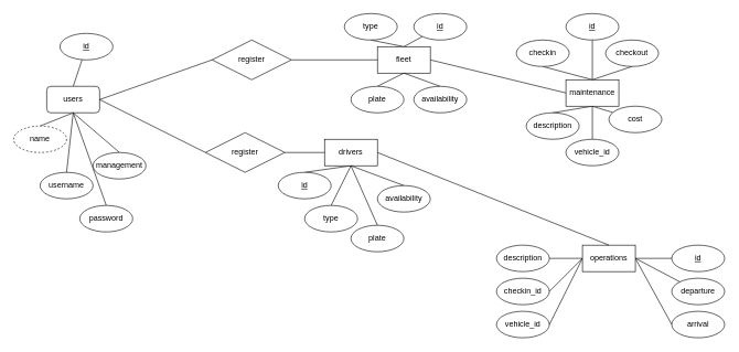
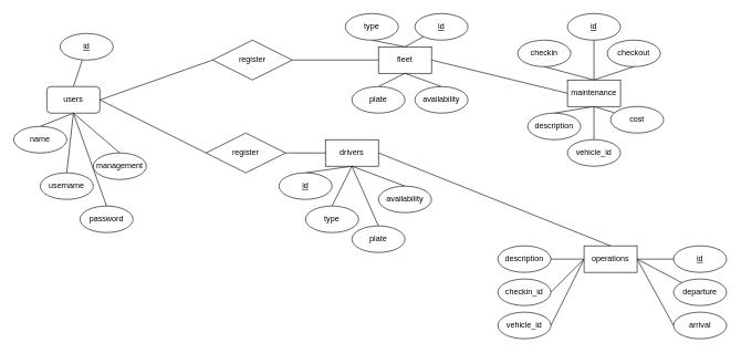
  <mxCell id="0" />
  <mxCell id="1" parent="0" />
  <mxCell id="2" style="rounded=0;orthogonalLoop=1;jettySize=auto;html=1;exitX=0.5;exitY=1;exitDx=0;exitDy=0;entryX=0.5;entryY=0;entryDx=0;entryDy=0;endArrow=none;endFill=0;" edge="1" parent="1" source="6" target="18"><mxGeometry relative="1" as="geometry" /></mxCell>
  <mxCell id="3" style="rounded=0;orthogonalLoop=1;jettySize=auto;html=1;exitX=0.5;exitY=1;exitDx=0;exitDy=0;entryX=0.5;entryY=0;entryDx=0;entryDy=0;endArrow=none;endFill=0;" edge="1" parent="1" source="6" target="20"><mxGeometry relative="1" as="geometry" /></mxCell>
  <mxCell id="4" style="rounded=0;orthogonalLoop=1;jettySize=auto;html=1;exitX=0.5;exitY=1;exitDx=0;exitDy=0;entryX=0.5;entryY=0;entryDx=0;entryDy=0;endArrow=none;endFill=0;" edge="1" parent="1" source="6" target="19"><mxGeometry relative="1" as="geometry" /></mxCell>
  <mxCell id="5" style="rounded=0;orthogonalLoop=1;jettySize=auto;html=1;exitX=0.5;exitY=0;exitDx=0;exitDy=0;endArrow=none;endFill=0;" edge="1" parent="1" source="6" target="17"><mxGeometry relative="1" as="geometry" /></mxCell>
  <mxCell id="6" value="users" style="whiteSpace=wrap;html=1;align=center;rounded=1;" vertex="1" parent="1"><mxGeometry x="70" y="130" width="80" height="40" as="geometry" /></mxCell>
  <mxCell id="7" style="rounded=0;orthogonalLoop=1;jettySize=auto;html=1;exitX=0.5;exitY=1;exitDx=0;exitDy=0;entryX=0.5;entryY=0;entryDx=0;entryDy=0;endArrow=none;endFill=0;" edge="1" parent="1" source="8" target="21"><mxGeometry relative="1" as="geometry" /></mxCell>
  <mxCell id="8" value="drivers" style="whiteSpace=wrap;html=1;align=center;" vertex="1" parent="1"><mxGeometry x="490" y="210" width="80" height="40" as="geometry" /></mxCell>
  <mxCell id="9" style="rounded=0;orthogonalLoop=1;jettySize=auto;html=1;exitX=0.5;exitY=0;exitDx=0;exitDy=0;entryX=0.5;entryY=1;entryDx=0;entryDy=0;endArrow=none;endFill=0;" edge="1" parent="1" source="11" target="28"><mxGeometry relative="1" as="geometry" /></mxCell>
  <mxCell id="10" style="rounded=0;orthogonalLoop=1;jettySize=auto;html=1;exitX=1;exitY=0.5;exitDx=0;exitDy=0;entryX=0;entryY=0.5;entryDx=0;entryDy=0;endArrow=none;endFill=0;" edge="1" parent="1" source="11" target="16"><mxGeometry relative="1" as="geometry" /></mxCell>
  <mxCell id="11" value="fleet" style="whiteSpace=wrap;html=1;align=center;" vertex="1" parent="1"><mxGeometry x="570" y="70" width="80" height="40" as="geometry" /></mxCell>
  <mxCell id="12" style="rounded=0;orthogonalLoop=1;jettySize=auto;html=1;entryX=0.5;entryY=1;entryDx=0;entryDy=0;endArrow=none;endFill=0;exitX=0.5;exitY=0;exitDx=0;exitDy=0;" edge="1" parent="1" source="16" target="39"><mxGeometry relative="1" as="geometry" /></mxCell>
  <mxCell id="13" style="rounded=0;orthogonalLoop=1;jettySize=auto;html=1;exitX=0.5;exitY=1;exitDx=0;exitDy=0;endArrow=none;endFill=0;" edge="1" parent="1" source="16" target="44"><mxGeometry relative="1" as="geometry" /></mxCell>
  <mxCell id="14" style="rounded=0;orthogonalLoop=1;jettySize=auto;html=1;exitX=0.5;exitY=1;exitDx=0;exitDy=0;entryX=0.5;entryY=0;entryDx=0;entryDy=0;endArrow=none;endFill=0;" edge="1" parent="1" source="16" target="40"><mxGeometry relative="1" as="geometry" /></mxCell>
  <mxCell id="15" style="rounded=0;orthogonalLoop=1;jettySize=auto;html=1;exitX=0.5;exitY=1;exitDx=0;exitDy=0;endArrow=none;endFill=0;" edge="1" parent="1" source="16" target="43"><mxGeometry relative="1" as="geometry" /></mxCell>
  <mxCell id="16" value="maintenance" style="whiteSpace=wrap;html=1;align=center;" vertex="1" parent="1"><mxGeometry x="855" y="120" width="80" height="40" as="geometry" /></mxCell>
  <mxCell id="17" value="id" style="ellipse;whiteSpace=wrap;html=1;align=center;fontStyle=4;" vertex="1" parent="1"><mxGeometry x="90" y="50" width="80" height="40" as="geometry" /></mxCell>
- <mxCell id="18" value="name" style="ellipse;whiteSpace=wrap;html=1;align=center;dashed=1;" vertex="1" parent="1"><mxGeometry x="20" y="190" width="80" height="40" as="geometry" /></mxCell>
+ <mxCell id="18" value="name" style="ellipse;whiteSpace=wrap;html=1;align=center;" vertex="1" parent="1"><mxGeometry x="20" y="190" width="80" height="40" as="geometry" /></mxCell>
  <mxCell id="19" value="username" style="ellipse;whiteSpace=wrap;html=1;align=center;" vertex="1" parent="1"><mxGeometry x="60" y="260" width="80" height="40" as="geometry" /></mxCell>
  <mxCell id="20" value="password" style="ellipse;whiteSpace=wrap;html=1;align=center;" vertex="1" parent="1"><mxGeometry x="120" y="310" width="80" height="40" as="geometry" /></mxCell>
  <mxCell id="21" value="id" style="ellipse;whiteSpace=wrap;html=1;align=center;fontStyle=4;" vertex="1" parent="1"><mxGeometry x="420" y="260" width="80" height="40" as="geometry" /></mxCell>
  <mxCell id="22" style="rounded=0;orthogonalLoop=1;jettySize=auto;html=1;endArrow=none;endFill=0;exitX=0.5;exitY=0;exitDx=0;exitDy=0;" edge="1" parent="1" target="23" source="16"><mxGeometry relative="1" as="geometry"><mxPoint x="935" y="110" as="sourcePoint" /></mxGeometry></mxCell>
  <mxCell id="23" value="id" style="ellipse;whiteSpace=wrap;html=1;align=center;fontStyle=4;" vertex="1" parent="1"><mxGeometry x="855" y="20" width="80" height="40" as="geometry" /></mxCell>
  <mxCell id="24" style="rounded=0;orthogonalLoop=1;jettySize=auto;html=1;endArrow=none;endFill=0;exitX=0.5;exitY=0;exitDx=0;exitDy=0;" edge="1" parent="1" target="25" source="11"><mxGeometry relative="1" as="geometry"><mxPoint x="640" y="110" as="sourcePoint" /></mxGeometry></mxCell>
  <mxCell id="25" value="id" style="ellipse;whiteSpace=wrap;html=1;align=center;fontStyle=4;" vertex="1" parent="1"><mxGeometry x="625" y="20" width="80" height="40" as="geometry" /></mxCell>
  <mxCell id="26" style="rounded=0;orthogonalLoop=1;jettySize=auto;html=1;entryX=0.5;entryY=0;entryDx=0;entryDy=0;endArrow=none;endFill=0;exitX=0.5;exitY=1;exitDx=0;exitDy=0;" edge="1" parent="1" target="30" source="11"><mxGeometry relative="1" as="geometry"><mxPoint x="620" y="170" as="sourcePoint" /></mxGeometry></mxCell>
  <mxCell id="27" style="rounded=0;orthogonalLoop=1;jettySize=auto;html=1;exitX=0.5;exitY=1;exitDx=0;exitDy=0;entryX=0.5;entryY=0;entryDx=0;entryDy=0;endArrow=none;endFill=0;" edge="1" parent="1" target="29" source="11"><mxGeometry relative="1" as="geometry"><mxPoint x="620" y="160" as="sourcePoint" /></mxGeometry></mxCell>
  <mxCell id="28" value="type" style="ellipse;whiteSpace=wrap;html=1;align=center;" vertex="1" parent="1"><mxGeometry x="520" y="20" width="80" height="40" as="geometry" /></mxCell>
  <mxCell id="29" value="plate" style="ellipse;whiteSpace=wrap;html=1;align=center;" vertex="1" parent="1"><mxGeometry x="530" y="130" width="80" height="40" as="geometry" /></mxCell>
  <mxCell id="30" value="availability" style="ellipse;whiteSpace=wrap;html=1;align=center;" vertex="1" parent="1"><mxGeometry x="625" y="130" width="80" height="40" as="geometry" /></mxCell>
  <mxCell id="31" style="rounded=0;orthogonalLoop=1;jettySize=auto;html=1;exitX=0.5;exitY=1;exitDx=0;exitDy=0;entryX=0.5;entryY=0;entryDx=0;entryDy=0;endArrow=none;endFill=0;" edge="1" parent="1" target="32" source="6"><mxGeometry relative="1" as="geometry"><mxPoint x="150" y="130" as="sourcePoint" /></mxGeometry></mxCell>
  <mxCell id="32" value="management" style="ellipse;whiteSpace=wrap;html=1;align=center;" vertex="1" parent="1"><mxGeometry x="140" y="230" width="80" height="40" as="geometry" /></mxCell>
  <mxCell id="33" style="rounded=0;orthogonalLoop=1;jettySize=auto;html=1;entryX=0.5;entryY=0;entryDx=0;entryDy=0;endArrow=none;endFill=0;exitX=0.5;exitY=1;exitDx=0;exitDy=0;" edge="1" parent="1" target="36" source="8"><mxGeometry relative="1" as="geometry"><mxPoint x="530" y="260" as="sourcePoint" /></mxGeometry></mxCell>
  <mxCell id="34" style="rounded=0;orthogonalLoop=1;jettySize=auto;html=1;entryX=0.5;entryY=0;entryDx=0;entryDy=0;endArrow=none;endFill=0;exitX=0.5;exitY=1;exitDx=0;exitDy=0;" edge="1" parent="1" target="38" source="8"><mxGeometry relative="1" as="geometry"><mxPoint x="530" y="260" as="sourcePoint" /></mxGeometry></mxCell>
  <mxCell id="35" style="rounded=0;orthogonalLoop=1;jettySize=auto;html=1;entryX=0.5;entryY=0;entryDx=0;entryDy=0;endArrow=none;endFill=0;exitX=0.5;exitY=1;exitDx=0;exitDy=0;" edge="1" parent="1" target="37" source="8"><mxGeometry relative="1" as="geometry"><mxPoint x="540" y="270" as="sourcePoint" /></mxGeometry></mxCell>
  <mxCell id="36" value="type" style="ellipse;whiteSpace=wrap;html=1;align=center;" vertex="1" parent="1"><mxGeometry x="460" y="310" width="80" height="40" as="geometry" /></mxCell>
  <mxCell id="37" value="plate" style="ellipse;whiteSpace=wrap;html=1;align=center;" vertex="1" parent="1"><mxGeometry x="530" y="340" width="80" height="40" as="geometry" /></mxCell>
  <mxCell id="38" value="availability" style="ellipse;whiteSpace=wrap;html=1;align=center;" vertex="1" parent="1"><mxGeometry x="570" y="280" width="80" height="40" as="geometry" /></mxCell>
  <mxCell id="39" value="checkin" style="ellipse;whiteSpace=wrap;html=1;align=center;" vertex="1" parent="1"><mxGeometry x="780" y="60" width="80" height="40" as="geometry" /></mxCell>
  <mxCell id="40" value="description" style="ellipse;whiteSpace=wrap;html=1;align=center;" vertex="1" parent="1"><mxGeometry x="795" y="170" width="80" height="40" as="geometry" /></mxCell>
  <mxCell id="41" style="rounded=0;orthogonalLoop=1;jettySize=auto;html=1;entryX=0.5;entryY=0;entryDx=0;entryDy=0;endArrow=none;endFill=0;exitX=0.5;exitY=1;exitDx=0;exitDy=0;" edge="1" parent="1" source="42" target="16"><mxGeometry relative="1" as="geometry" /></mxCell>
  <mxCell id="42" value="checkout" style="ellipse;whiteSpace=wrap;html=1;align=center;" vertex="1" parent="1"><mxGeometry x="915" y="60" width="80" height="40" as="geometry" /></mxCell>
  <mxCell id="43" value="vehicle_id" style="ellipse;whiteSpace=wrap;html=1;align=center;" vertex="1" parent="1"><mxGeometry x="855" y="210" width="80" height="40" as="geometry" /></mxCell>
  <mxCell id="44" value="cost" style="ellipse;whiteSpace=wrap;html=1;align=center;" vertex="1" parent="1"><mxGeometry x="920" y="160" width="80" height="40" as="geometry" /></mxCell>
  <mxCell id="45" style="rounded=0;orthogonalLoop=1;jettySize=auto;html=1;exitX=1;exitY=0.5;exitDx=0;exitDy=0;entryX=0;entryY=0.5;entryDx=0;entryDy=0;endArrow=none;endFill=0;" edge="1" parent="1" source="51" target="52"><mxGeometry relative="1" as="geometry" /></mxCell>
  <mxCell id="46" style="rounded=0;orthogonalLoop=1;jettySize=auto;html=1;exitX=1;exitY=0.5;exitDx=0;exitDy=0;endArrow=none;endFill=0;" edge="1" parent="1" source="51" target="53"><mxGeometry relative="1" as="geometry" /></mxCell>
  <mxCell id="47" style="rounded=0;orthogonalLoop=1;jettySize=auto;html=1;exitX=1;exitY=0.5;exitDx=0;exitDy=0;entryX=0;entryY=0.5;entryDx=0;entryDy=0;endArrow=none;endFill=0;" edge="1" parent="1" source="51" target="55"><mxGeometry relative="1" as="geometry" /></mxCell>
  <mxCell id="48" style="rounded=0;orthogonalLoop=1;jettySize=auto;html=1;exitX=0;exitY=0.5;exitDx=0;exitDy=0;entryX=1;entryY=0.5;entryDx=0;entryDy=0;endArrow=none;endFill=0;" edge="1" parent="1" source="51" target="56"><mxGeometry relative="1" as="geometry" /></mxCell>
  <mxCell id="49" style="rounded=0;orthogonalLoop=1;jettySize=auto;html=1;entryX=1;entryY=0.5;entryDx=0;entryDy=0;endArrow=none;endFill=0;exitX=0;exitY=0.5;exitDx=0;exitDy=0;" edge="1" parent="1" source="51" target="57"><mxGeometry relative="1" as="geometry" /></mxCell>
  <mxCell id="50" style="rounded=0;orthogonalLoop=1;jettySize=auto;html=1;exitX=0;exitY=0.5;exitDx=0;exitDy=0;entryX=1;entryY=0.5;entryDx=0;entryDy=0;endArrow=none;endFill=0;" edge="1" parent="1" source="51" target="54"><mxGeometry relative="1" as="geometry" /></mxCell>
  <mxCell id="51" value="operations" style="whiteSpace=wrap;html=1;align=center;" vertex="1" parent="1"><mxGeometry x="880" y="370" width="80" height="40" as="geometry" /></mxCell>
  <mxCell id="52" value="id" style="ellipse;whiteSpace=wrap;html=1;align=center;fontStyle=4;" vertex="1" parent="1"><mxGeometry x="1015" y="370" width="80" height="40" as="geometry" /></mxCell>
  <mxCell id="53" value="departure" style="ellipse;whiteSpace=wrap;html=1;align=center;" vertex="1" parent="1"><mxGeometry x="1015" y="420" width="80" height="40" as="geometry" /></mxCell>
  <mxCell id="54" value="description" style="ellipse;whiteSpace=wrap;html=1;align=center;" vertex="1" parent="1"><mxGeometry x="750" y="370" width="80" height="40" as="geometry" /></mxCell>
  <mxCell id="55" value="arrival" style="ellipse;whiteSpace=wrap;html=1;align=center;" vertex="1" parent="1"><mxGeometry x="1015" y="470" width="80" height="40" as="geometry" /></mxCell>
  <mxCell id="56" value="vehicle_id" style="ellipse;whiteSpace=wrap;html=1;align=center;" vertex="1" parent="1"><mxGeometry x="750" y="470" width="80" height="40" as="geometry" /></mxCell>
  <mxCell id="57" value="checkin_id" style="ellipse;whiteSpace=wrap;html=1;align=center;" vertex="1" parent="1"><mxGeometry x="750" y="420" width="80" height="40" as="geometry" /></mxCell>
  <mxCell id="58" style="rounded=0;orthogonalLoop=1;jettySize=auto;html=1;exitX=1;exitY=0.5;exitDx=0;exitDy=0;entryX=0;entryY=0.5;entryDx=0;entryDy=0;endArrow=none;endFill=0;" edge="1" parent="1" source="60" target="11"><mxGeometry relative="1" as="geometry" /></mxCell>
  <mxCell id="59" style="rounded=0;orthogonalLoop=1;jettySize=auto;html=1;exitX=0;exitY=0.5;exitDx=0;exitDy=0;entryX=1;entryY=0.5;entryDx=0;entryDy=0;endArrow=none;endFill=0;" edge="1" parent="1" source="60" target="6"><mxGeometry relative="1" as="geometry"><mxPoint x="350" y="150" as="sourcePoint" /></mxGeometry></mxCell>
  <mxCell id="60" value="register" style="shape=rhombus;perimeter=rhombusPerimeter;whiteSpace=wrap;html=1;align=center;" vertex="1" parent="1"><mxGeometry x="320" y="60" width="120" height="60" as="geometry" /></mxCell>
  <mxCell id="61" style="rounded=0;orthogonalLoop=1;jettySize=auto;html=1;exitX=0;exitY=0.5;exitDx=0;exitDy=0;entryX=1;entryY=0.5;entryDx=0;entryDy=0;endArrow=none;endFill=0;" edge="1" parent="1" source="62" target="6"><mxGeometry relative="1" as="geometry"><mxPoint x="340" y="220" as="sourcePoint" /><mxPoint x="140" y="220" as="targetPoint" /></mxGeometry></mxCell>
  <mxCell id="62" value="register" style="shape=rhombus;perimeter=rhombusPerimeter;whiteSpace=wrap;html=1;align=center;" vertex="1" parent="1"><mxGeometry x="310" y="200" width="120" height="60" as="geometry" /></mxCell>
  <mxCell id="63" style="rounded=0;orthogonalLoop=1;jettySize=auto;html=1;exitX=1;exitY=0.5;exitDx=0;exitDy=0;entryX=0.5;entryY=0;entryDx=0;entryDy=0;endArrow=none;endFill=0;" edge="1" parent="1" target="51"><mxGeometry relative="1" as="geometry"><mxPoint x="570" y="230" as="sourcePoint" /><mxPoint x="910" y="460" as="targetPoint" /></mxGeometry></mxCell>
  <mxCell id="64" style="rounded=0;orthogonalLoop=1;jettySize=auto;html=1;exitX=1;exitY=0.5;exitDx=0;exitDy=0;endArrow=none;endFill=0;entryX=0;entryY=0.5;entryDx=0;entryDy=0;" edge="1" parent="1" target="8"><mxGeometry relative="1" as="geometry"><mxPoint x="430" y="230" as="sourcePoint" /><mxPoint x="470" y="140" as="targetPoint" /></mxGeometry></mxCell>
